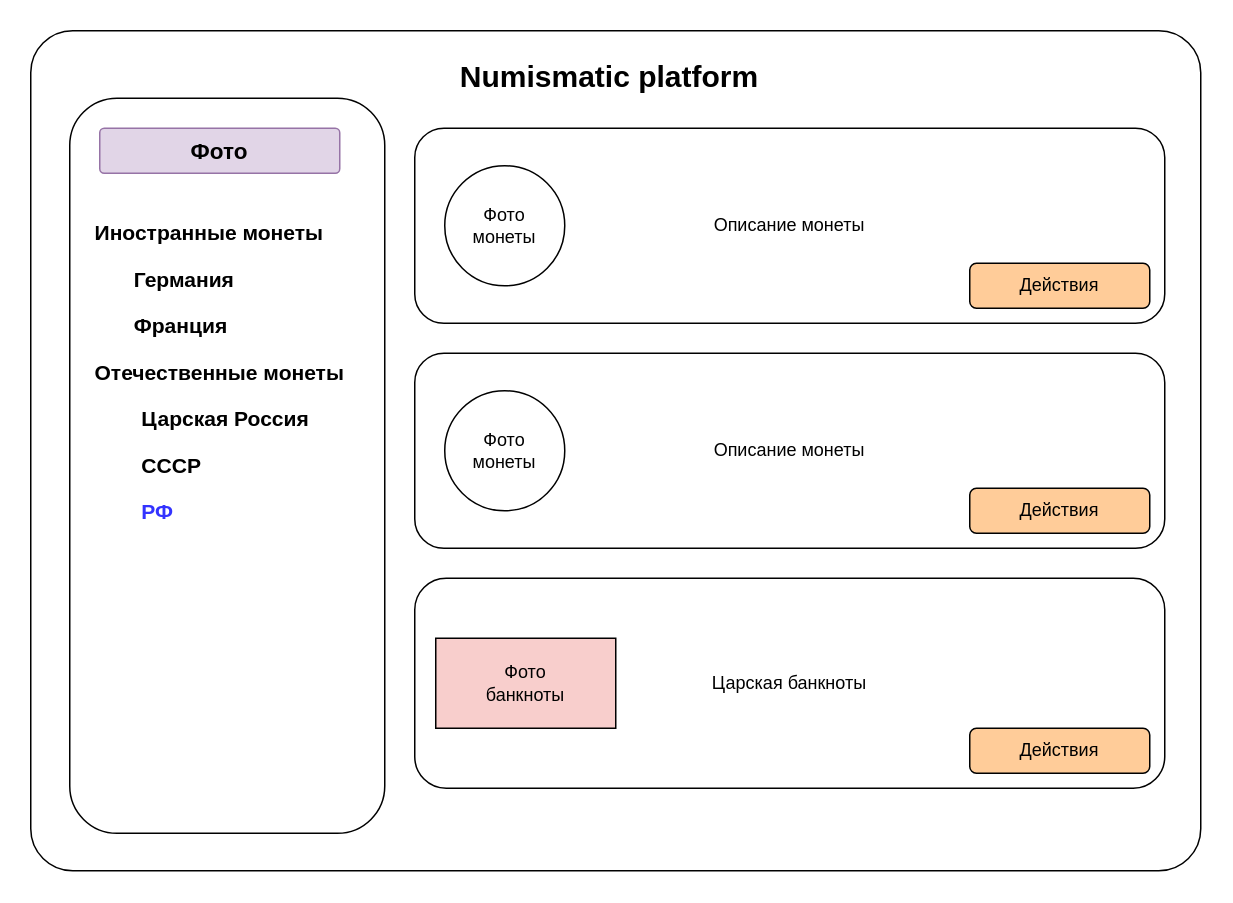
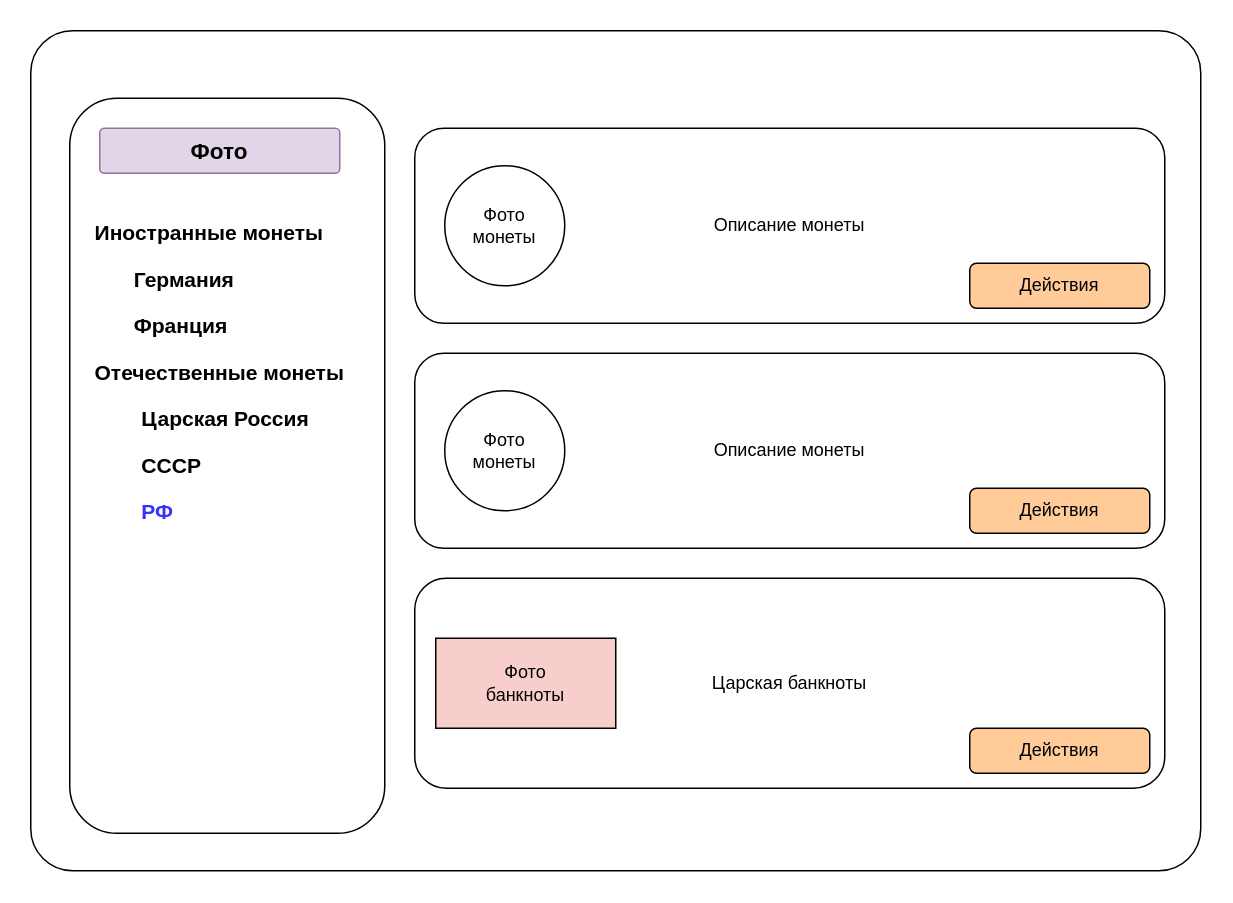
  <mxCell id="0" />
  <mxCell id="1" parent="0" />
  <mxCell id="2" value="" style="rounded=1;whiteSpace=wrap;html=1;arcSize=5;" vertex="1" parent="1"><mxGeometry x="20" y="20" width="780" height="560" as="geometry" /></mxCell>
  <mxCell id="3" value="" style="rounded=1;whiteSpace=wrap;html=1;" vertex="1" parent="1"><mxGeometry x="46" y="65" width="210" height="490" as="geometry" /></mxCell>
- <mxCell id="4" value="&lt;b&gt;&lt;font style=&quot;font-size: 20px;&quot;&gt;Numismatic platform&lt;/font&gt;&lt;/b&gt;" style="text;html=1;align=center;verticalAlign=middle;whiteSpace=wrap;rounded=0;" vertex="1" parent="1"><mxGeometry x="36" y="35" width="740" height="30" as="geometry" /></mxCell>
  <mxCell id="5" value="&lt;b&gt;&lt;font style=&quot;font-size: 15px;&quot;&gt;Фото&lt;/font&gt;&lt;/b&gt;" style="text;html=1;align=center;verticalAlign=middle;whiteSpace=wrap;rounded=1;fillColor=#e1d5e7;strokeColor=#9673a6;arcSize=10;" vertex="1" parent="1"><mxGeometry x="66" y="85" width="160" height="30" as="geometry" /></mxCell>
  <mxCell id="6" value="&lt;h3 style=&quot;padding-left: 5px;&quot;&gt;Иностранные монеты&lt;/h3&gt;&lt;h3 style=&quot;padding-left: 0px;&quot;&gt;&lt;span style=&quot;white-space: pre;&quot;&gt;&#09;&lt;/span&gt;Германия&lt;br&gt;&lt;/h3&gt;&lt;h3 style=&quot;padding-right: 0px;&quot;&gt;&lt;span style=&quot;white-space: pre;&quot;&gt;&#09;&lt;/span&gt;Франция&lt;/h3&gt;&lt;h3 style=&quot;padding-left: 5px;&quot;&gt;Отечественные монеты&lt;br&gt;&lt;/h3&gt;&lt;h3 style=&quot;padding-left: 5px;&quot;&gt;&lt;span style=&quot;white-space: pre;&quot;&gt;&#09;&lt;/span&gt;Царская Россия&lt;/h3&gt;&lt;h3 style=&quot;padding-left: 5px;&quot;&gt;&lt;span style=&quot;white-space: pre;&quot;&gt;&#09;&lt;/span&gt;СССР&lt;/h3&gt;&lt;h3 style=&quot;padding-left: 5px;&quot;&gt;&lt;span style=&quot;white-space: pre;&quot;&gt;&#09;&lt;/span&gt;&lt;font color=&quot;#3333ff&quot;&gt;РФ&lt;/font&gt;&lt;/h3&gt;&lt;div style=&quot;&quot;&gt;&lt;br&gt;&lt;/div&gt;" style="text;html=1;align=left;verticalAlign=middle;whiteSpace=wrap;rounded=0;" vertex="1" parent="1"><mxGeometry x="56" y="135" width="180" height="240" as="geometry" /></mxCell>
  <mxCell id="7" value="Описание монеты" style="rounded=1;whiteSpace=wrap;html=1;" vertex="1" parent="1"><mxGeometry x="276" y="85" width="500" height="130" as="geometry" /></mxCell>
  <mxCell id="8" value="Описание монеты" style="rounded=1;whiteSpace=wrap;html=1;" vertex="1" parent="1"><mxGeometry x="276" y="235" width="500" height="130" as="geometry" /></mxCell>
  <mxCell id="9" value="Царская банкноты" style="rounded=1;whiteSpace=wrap;html=1;" vertex="1" parent="1"><mxGeometry x="276" y="385" width="500" height="140" as="geometry" /></mxCell>
  <mxCell id="10" value="Фото&lt;br&gt;&lt;div&gt;монеты&lt;/div&gt;" style="ellipse;whiteSpace=wrap;html=1;aspect=fixed;" vertex="1" parent="1"><mxGeometry x="296" y="110" width="80" height="80" as="geometry" /></mxCell>
  <mxCell id="11" value="Фото&lt;br&gt;монеты" style="ellipse;whiteSpace=wrap;html=1;aspect=fixed;" vertex="1" parent="1"><mxGeometry x="296" y="260" width="80" height="80" as="geometry" /></mxCell>
  <mxCell id="12" value="Фото&lt;div&gt;банкноты&lt;/div&gt;" style="rounded=0;whiteSpace=wrap;html=1;fillColor=#f8cecc;" vertex="1" parent="1"><mxGeometry x="290" y="425" width="120" height="60" as="geometry" /></mxCell>
  <mxCell id="13" value="Действия" style="rounded=1;whiteSpace=wrap;html=1;fillColor=#FFCC99;" vertex="1" parent="1"><mxGeometry x="646" y="175" width="120" height="30" as="geometry" /></mxCell>
  <mxCell id="14" value="Действия" style="rounded=1;whiteSpace=wrap;html=1;fillColor=#FFCC99;" vertex="1" parent="1"><mxGeometry x="646" y="325" width="120" height="30" as="geometry" /></mxCell>
  <mxCell id="15" value="Действия" style="rounded=1;whiteSpace=wrap;html=1;fillColor=#FFCC99;" vertex="1" parent="1"><mxGeometry x="646" y="485" width="120" height="30" as="geometry" /></mxCell>
